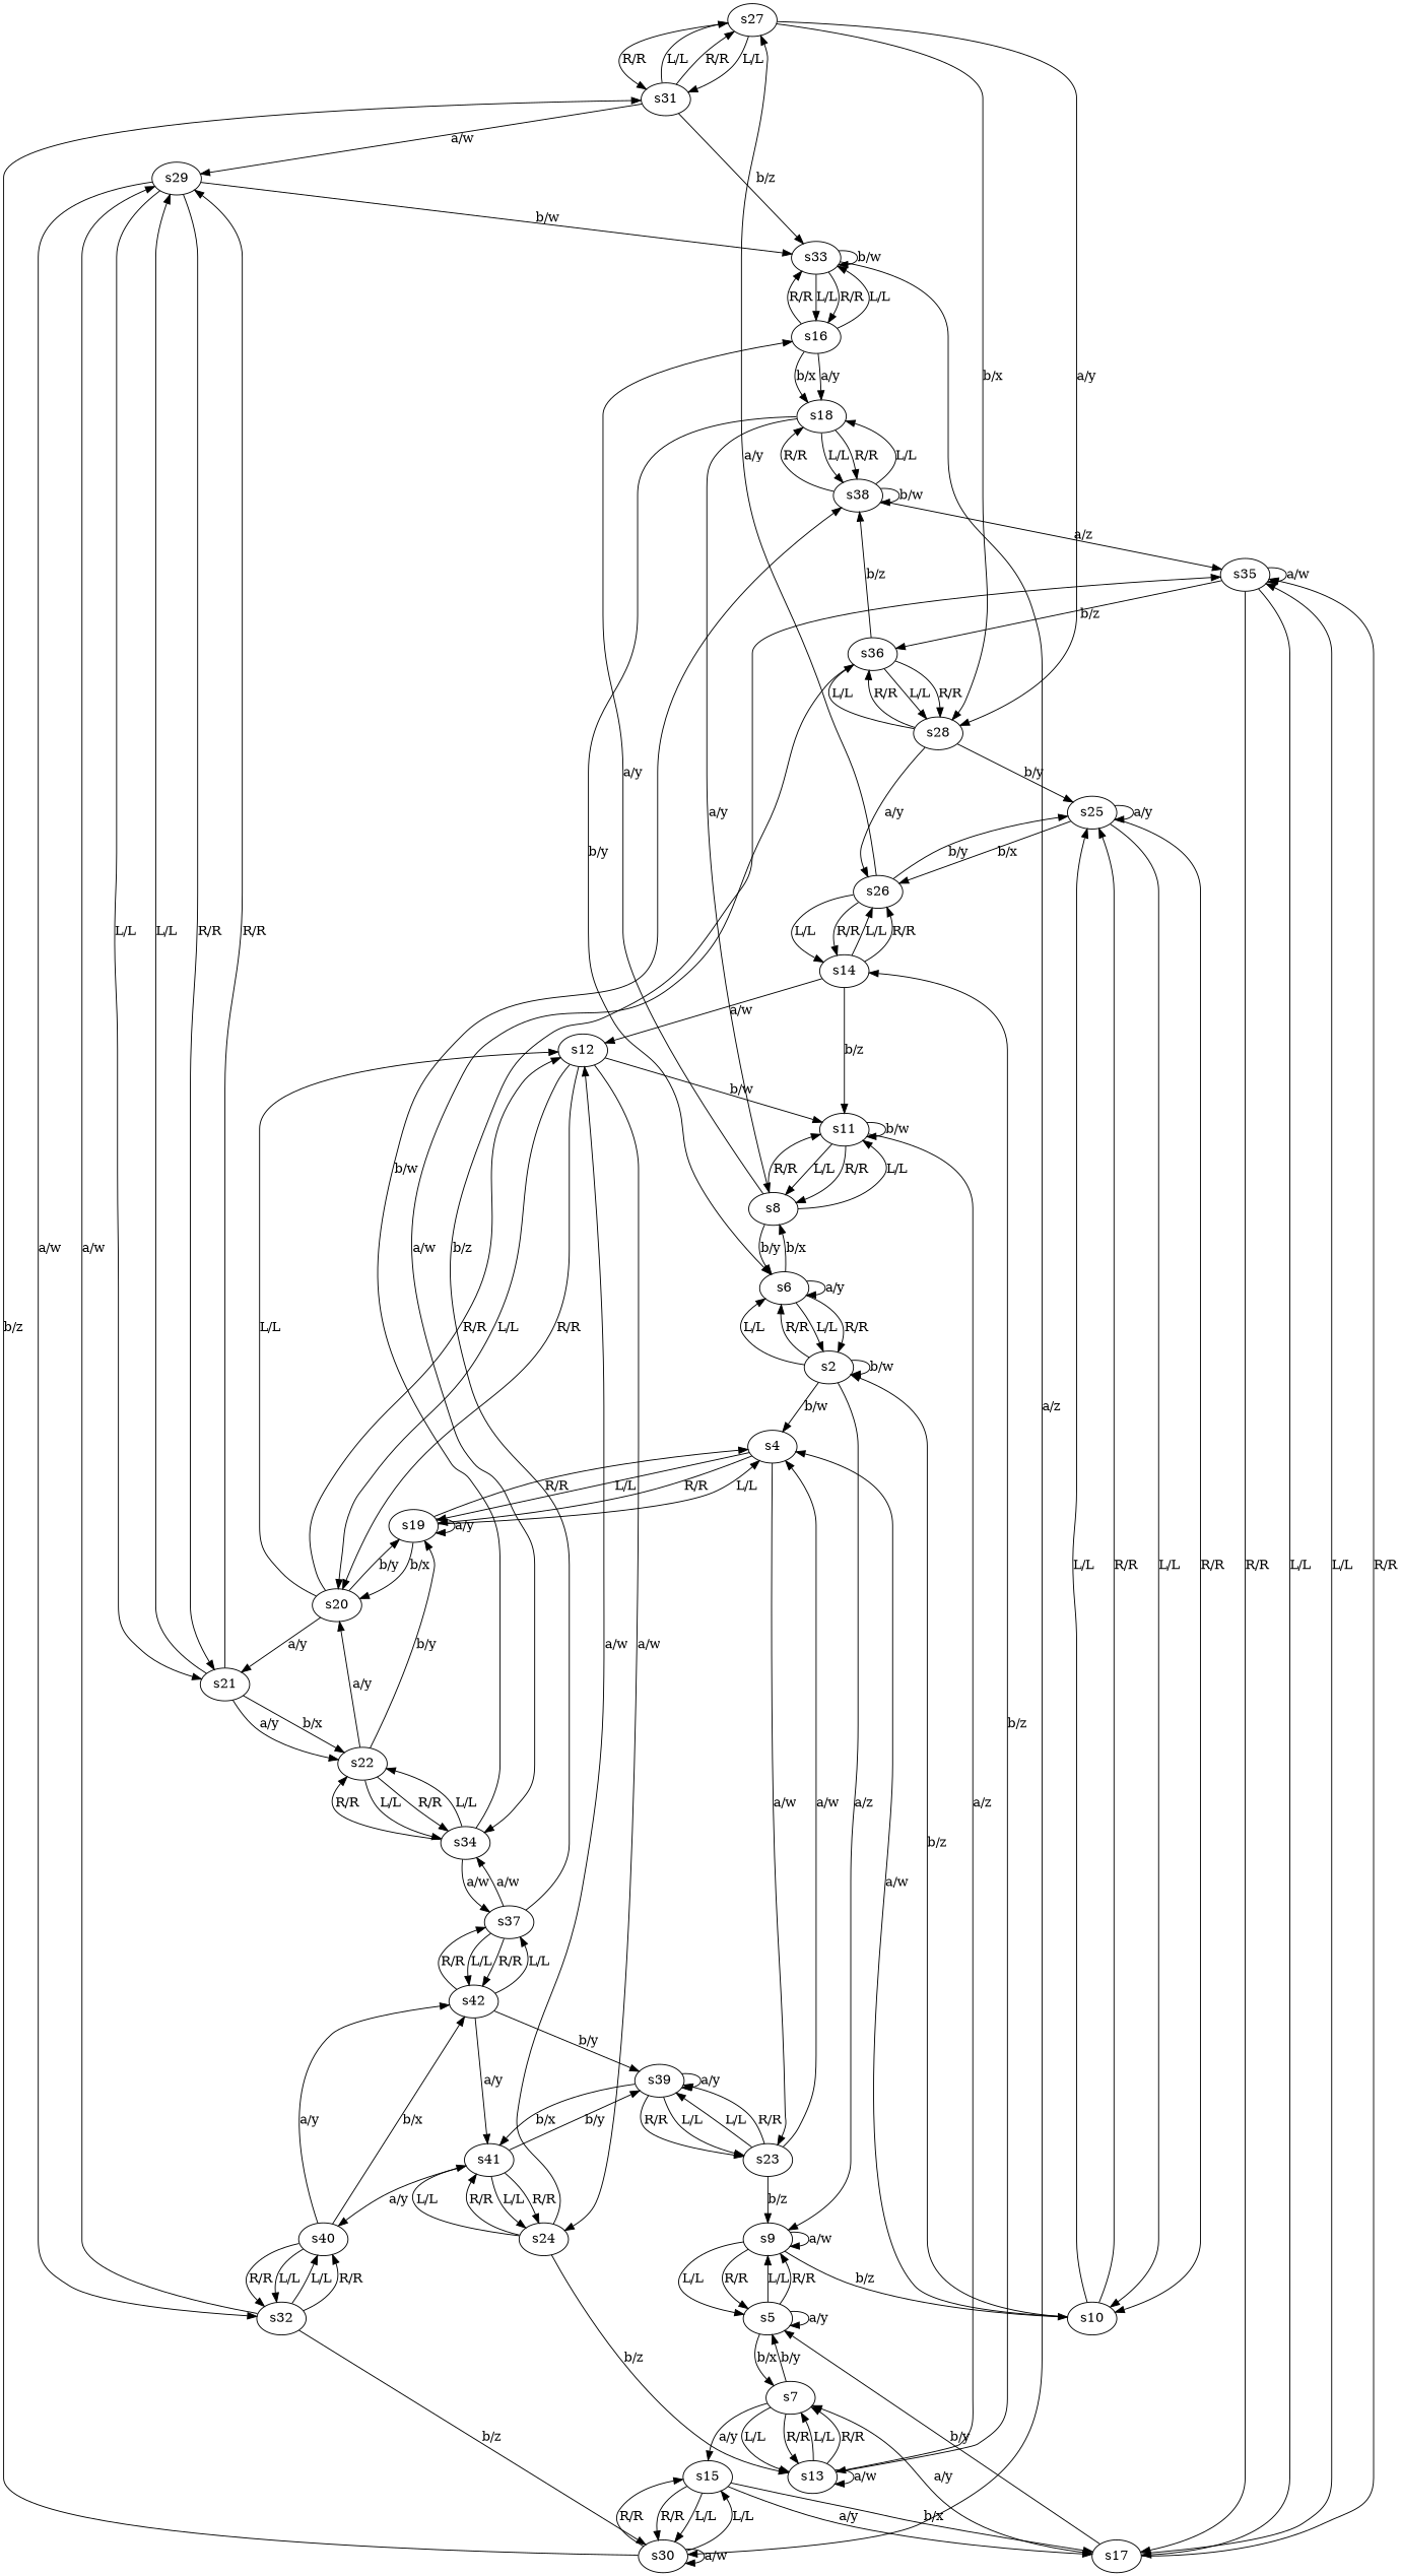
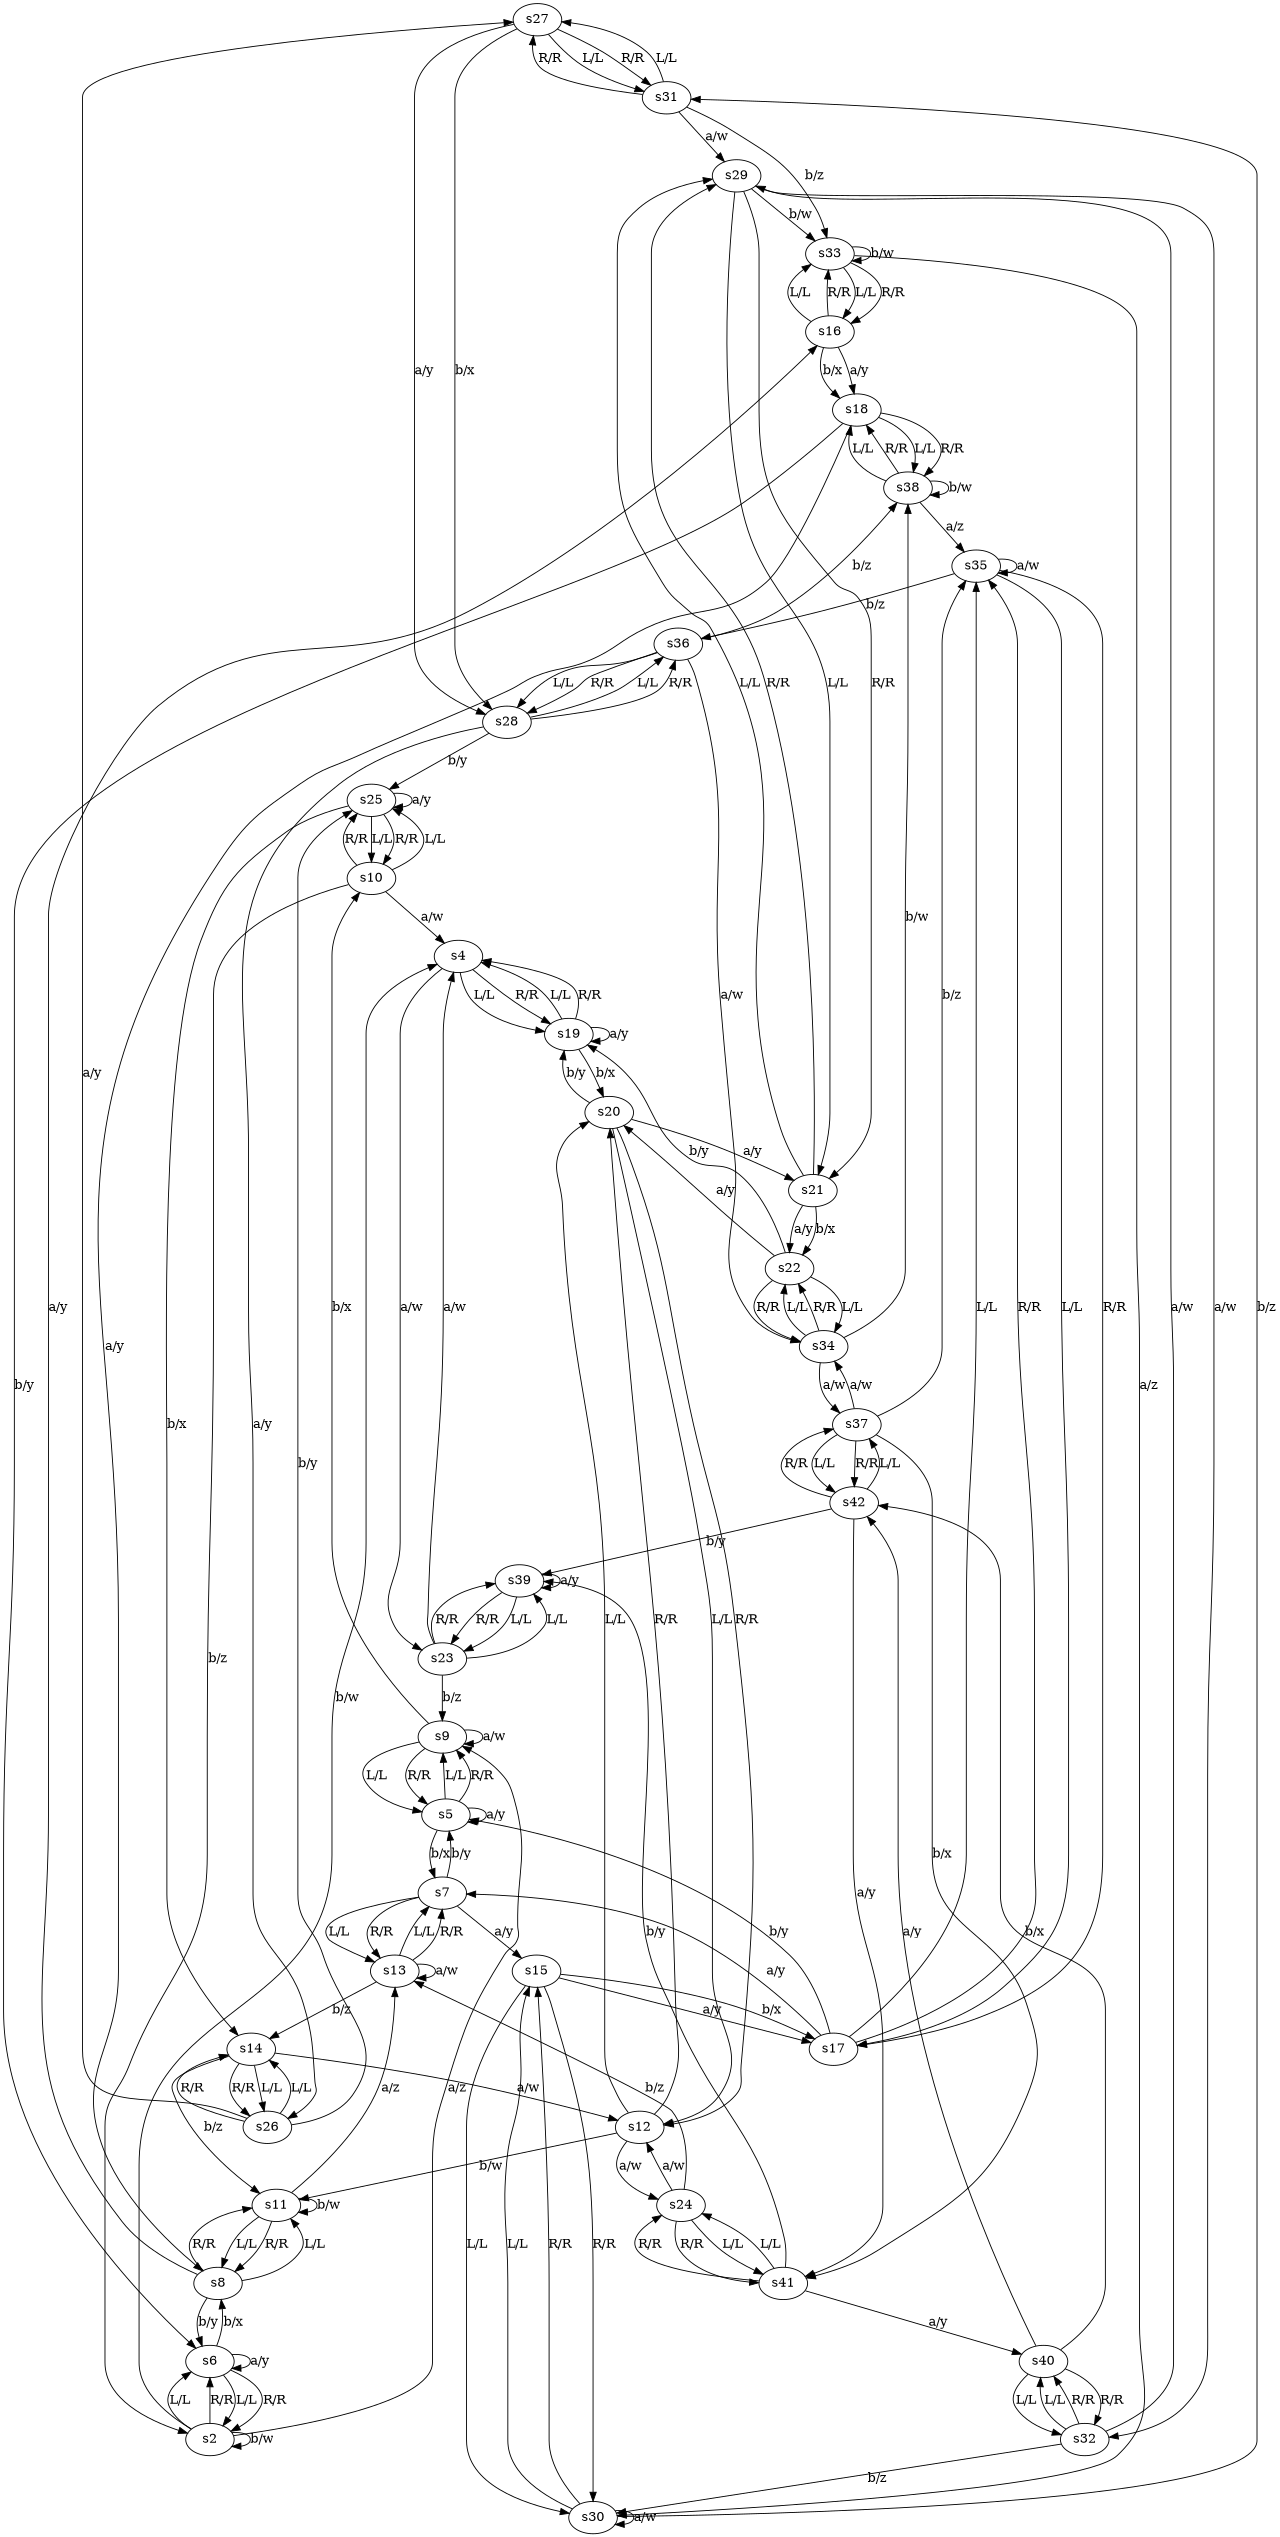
  digraph {
    s27
    s31
    s28
    s33
    s29
    s25
    s26
    s36
    s16
    s30
    s21
    s32
    s10
    s14
    s38
    s34
    s2
    s6
    s9
    s4
    s8
    s5
    s11
    s7
    s19
    s23
    s20
    s39
    s12
    s41
    s13
    s15
    s17
    s18
    s35
    s24
    s22
    s40
    s37
    s42
    s27 -> s31 [label="L/L"]
    s27 -> s31 [label="R/R"]
    s27 -> s28 [label="a/y"]
    s27 -> s28 [label="b/x"]
    s31 -> s27 [label="L/L"]
    s31 -> s27 [label="R/R"]
    s31 -> s33 [label="b/z"]
    s31 -> s29 [label="a/w"]
    s28 -> s25 [label="b/y"]
    s28 -> s26 [label="a/y"]
    s28 -> s36 [label="L/L"]
    s28 -> s36 [label="R/R"]
    s33 -> s33 [label="b/w"]
    s33 -> s16 [label="L/L"]
    s33 -> s16 [label="R/R"]
    s33 -> s30 [label="a/z"]
    s29 -> s33 [label="b/w"]
    s29 -> s21 [label="L/L"]
    s29 -> s21 [label="R/R"]
    s29 -> s32 [label="a/w"]
    s25 -> s25 [label="a/y"]
-   s25 -> s26 [label="b/x"]
+   s25 -> s14 [label="b/x"]
    s25 -> s10 [label="L/L"]
    s25 -> s10 [label="R/R"]
    s26 -> s27 [label="a/y"]
    s26 -> s25 [label="b/y"]
    s26 -> s14 [label="L/L"]
    s26 -> s14 [label="R/R"]
    s36 -> s28 [label="L/L"]
    s36 -> s28 [label="R/R"]
    s36 -> s38 [label="b/z"]
    s36 -> s34 [label="a/w"]
    s16 -> s33 [label="L/L"]
    s16 -> s33 [label="R/R"]
    s16 -> s18 [label="a/y"]
    s16 -> s18 [label="b/x"]
    s30 -> s31 [label="b/z"]
    s30 -> s30 [label="a/w"]
    s30 -> s15 [label="L/L"]
    s30 -> s15 [label="R/R"]
    s21 -> s29 [label="L/L"]
    s21 -> s29 [label="R/R"]
    s21 -> s22 [label="a/y"]
    s21 -> s22 [label="b/x"]
    s32 -> s29 [label="a/w"]
    s32 -> s30 [label="b/z"]
    s32 -> s40 [label="L/L"]
    s32 -> s40 [label="R/R"]
    s10 -> s25 [label="L/L"]
    s10 -> s25 [label="R/R"]
    s10 -> s2 [label="b/z"]
    s10 -> s4 [label="a/w"]
    s14 -> s26 [label="L/L"]
    s14 -> s26 [label="R/R"]
    s14 -> s11 [label="b/z"]
    s14 -> s12 [label="a/w"]
    s38 -> s38 [label="b/w"]
    s38 -> s18 [label="L/L"]
    s38 -> s18 [label="R/R"]
    s38 -> s35 [label="a/z"]
    s34 -> s38 [label="b/w"]
    s34 -> s22 [label="L/L"]
    s34 -> s22 [label="R/R"]
    s34 -> s37 [label="a/w"]
    s2 -> s2 [label="b/w"]
    s2 -> s6 [label="L/L"]
    s2 -> s6 [label="R/R"]
    s2 -> s9 [label="a/z"]
    s2 -> s4 [label="b/w"]
    s6 -> s2 [label="L/L"]
    s6 -> s2 [label="R/R"]
    s6 -> s6 [label="a/y"]
    s6 -> s8 [label="b/x"]
-   s9 -> s10 [label="b/z"]
+   s9 -> s10 [label="b/x"]
    s9 -> s9 [label="a/w"]
    s9 -> s5 [label="L/L"]
    s9 -> s5 [label="R/R"]
    s4 -> s19 [label="L/L"]
    s4 -> s19 [label="R/R"]
    s4 -> s23 [label="a/w"]
    s8 -> s16 [label="a/y"]
    s8 -> s6 [label="b/y"]
    s8 -> s11 [label="L/L"]
    s8 -> s11 [label="R/R"]
    s5 -> s9 [label="L/L"]
    s5 -> s9 [label="R/R"]
    s5 -> s5 [label="a/y"]
    s5 -> s7 [label="b/x"]
    s11 -> s8 [label="L/L"]
    s11 -> s8 [label="R/R"]
    s11 -> s11 [label="b/w"]
    s11 -> s13 [label="a/z"]
    s7 -> s5 [label="b/y"]
    s7 -> s13 [label="L/L"]
    s7 -> s13 [label="R/R"]
    s7 -> s15 [label="a/y"]
    s19 -> s4 [label="L/L"]
    s19 -> s4 [label="R/R"]
    s19 -> s19 [label="a/y"]
    s19 -> s20 [label="b/x"]
    s23 -> s9 [label="b/z"]
    s23 -> s4 [label="a/w"]
    s23 -> s39 [label="L/L"]
    s23 -> s39 [label="R/R"]
    s20 -> s21 [label="a/y"]
    s20 -> s19 [label="b/y"]
    s20 -> s12 [label="L/L"]
    s20 -> s12 [label="R/R"]
    s39 -> s23 [label="L/L"]
    s39 -> s23 [label="R/R"]
    s39 -> s39 [label="a/y"]
-   s39 -> s41 [label="b/x"]
+   s37 -> s41 [label="b/x"]
    s12 -> s11 [label="b/w"]
    s12 -> s20 [label="L/L"]
    s12 -> s20 [label="R/R"]
    s12 -> s24 [label="a/w"]
    s41 -> s39 [label="b/y"]
    s41 -> s24 [label="L/L"]
    s41 -> s24 [label="R/R"]
    s41 -> s40 [label="a/y"]
    s13 -> s14 [label="b/z"]
    s13 -> s7 [label="L/L"]
    s13 -> s7 [label="R/R"]
    s13 -> s13 [label="a/w"]
    s15 -> s30 [label="L/L"]
    s15 -> s30 [label="R/R"]
    s15 -> s17 [label="a/y"]
    s15 -> s17 [label="b/x"]
    s17 -> s5 [label="b/y"]
    s17 -> s7 [label="a/y"]
    s17 -> s35 [label="L/L"]
    s17 -> s35 [label="R/R"]
    s18 -> s38 [label="L/L"]
    s18 -> s38 [label="R/R"]
    s18 -> s6 [label="b/y"]
    s18 -> s8 [label="a/y"]
    s35 -> s36 [label="b/z"]
    s35 -> s17 [label="L/L"]
    s35 -> s17 [label="R/R"]
    s35 -> s35 [label="a/w"]
    s24 -> s12 [label="a/w"]
    s24 -> s41 [label="L/L"]
    s24 -> s41 [label="R/R"]
    s24 -> s13 [label="b/z"]
    s22 -> s34 [label="L/L"]
    s22 -> s34 [label="R/R"]
    s22 -> s19 [label="b/y"]
    s22 -> s20 [label="a/y"]
    s40 -> s32 [label="L/L"]
    s40 -> s32 [label="R/R"]
    s40 -> s42 [label="a/y"]
    s40 -> s42 [label="b/x"]
    s37 -> s34 [label="a/w"]
    s37 -> s35 [label="b/z"]
    s37 -> s42 [label="L/L"]
    s37 -> s42 [label="R/R"]
    s42 -> s39 [label="b/y"]
    s42 -> s41 [label="a/y"]
    s42 -> s37 [label="L/L"]
    s42 -> s37 [label="R/R"]
  }
